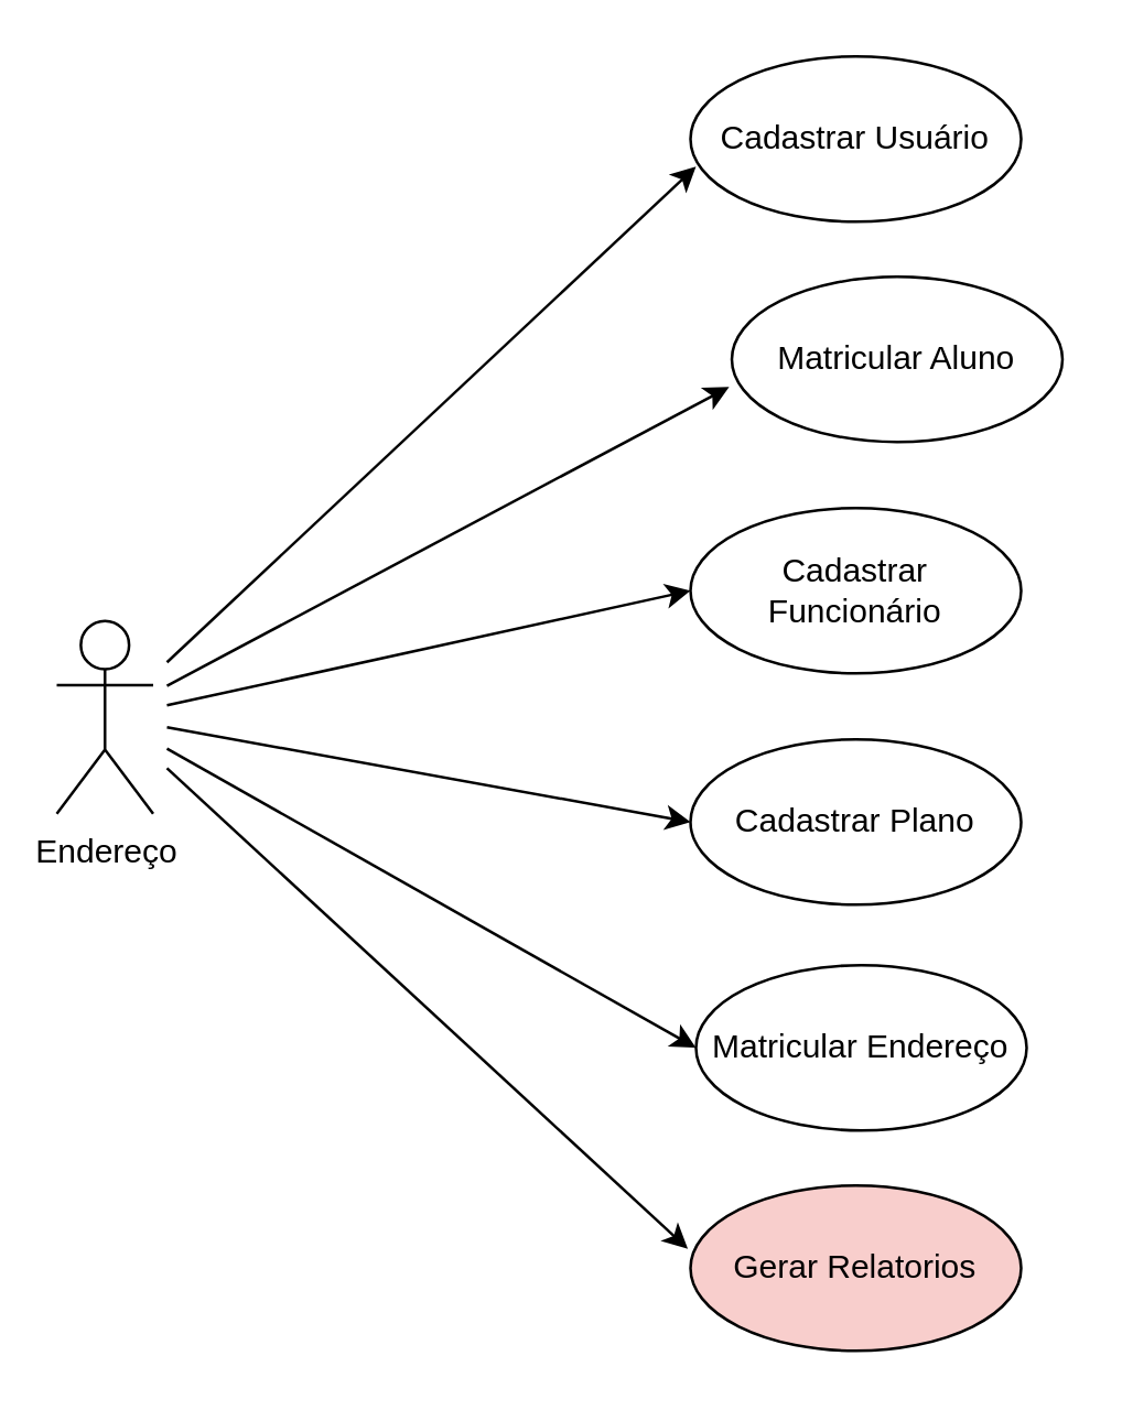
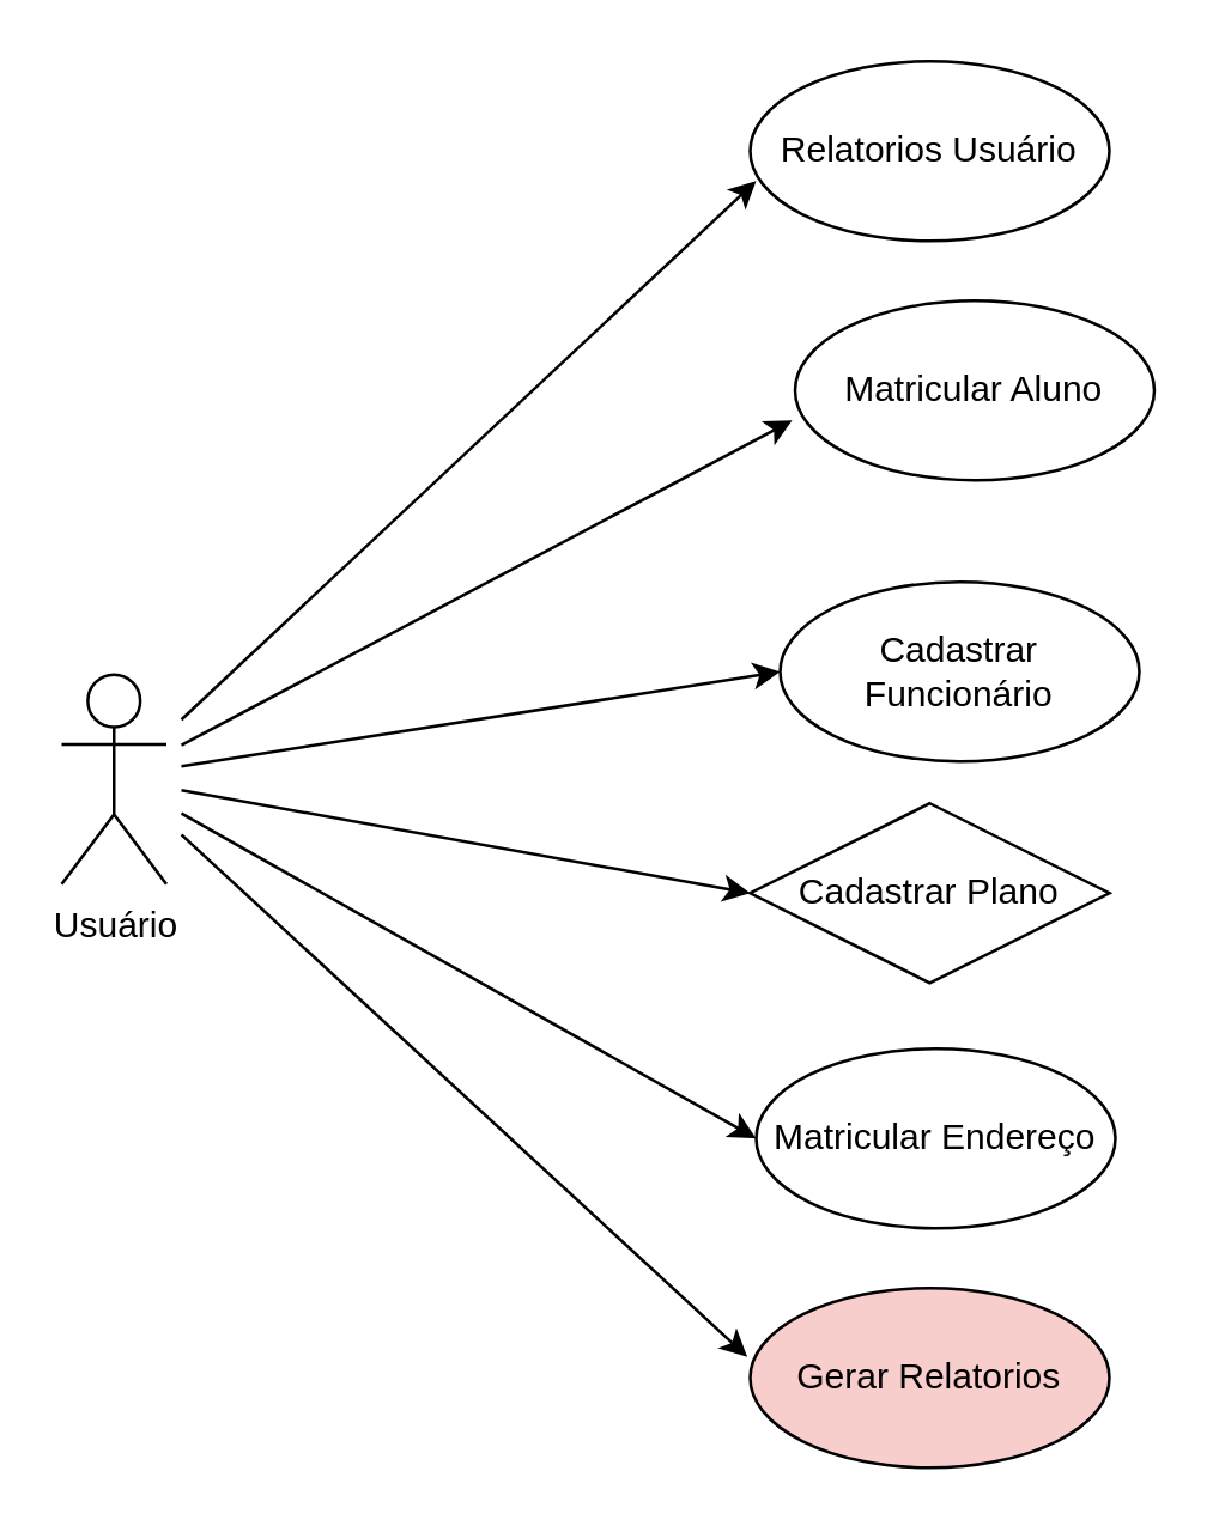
  <mxCell id="0" />
  <mxCell id="1" parent="0" />
  <mxCell id="2" style="rounded=0;orthogonalLoop=1;jettySize=auto;html=1;entryX=0;entryY=0.5;entryDx=0;entryDy=0;" edge="1" parent="1" target="8"><mxGeometry relative="1" as="geometry"><mxPoint x="60" y="255.619" as="sourcePoint" /></mxGeometry></mxCell>
  <mxCell id="3" style="rounded=0;orthogonalLoop=1;jettySize=auto;html=1;entryX=0;entryY=0.5;entryDx=0;entryDy=0;" edge="1" parent="1" target="9"><mxGeometry relative="1" as="geometry"><mxPoint x="60" y="263.619" as="sourcePoint" /></mxGeometry></mxCell>
  <mxCell id="4" style="rounded=0;orthogonalLoop=1;jettySize=auto;html=1;entryX=0;entryY=0.5;entryDx=0;entryDy=0;" edge="1" parent="1" target="10"><mxGeometry relative="1" as="geometry"><mxPoint x="60" y="271.321" as="sourcePoint" /></mxGeometry></mxCell>
  <mxCell id="5" value="Matricular Aluno" style="ellipse;whiteSpace=wrap;html=1;" vertex="1" parent="1"><mxGeometry x="265" y="100" width="120" height="60" as="geometry" /></mxCell>
  <mxCell id="6" value="Gerar Relatorios" style="ellipse;whiteSpace=wrap;html=1;fillColor=#f8cecc;" vertex="1" parent="1"><mxGeometry x="250" y="430" width="120" height="60" as="geometry" /></mxCell>
- <mxCell id="7" value="Cadastrar Usuário" style="ellipse;whiteSpace=wrap;html=1;" vertex="1" parent="1"><mxGeometry x="250" y="20" width="120" height="60" as="geometry" /></mxCell>
- <mxCell id="8" value="Cadastrar Funcionário" style="ellipse;whiteSpace=wrap;html=1;" vertex="1" parent="1"><mxGeometry x="250" y="184" width="120" height="60" as="geometry" /></mxCell>
- <mxCell id="9" value="Cadastrar Plano" style="ellipse;whiteSpace=wrap;html=1;" vertex="1" parent="1"><mxGeometry x="250" y="268" width="120" height="60" as="geometry" /></mxCell>
+ <mxCell id="7" value="Relatorios Usuário" style="ellipse;whiteSpace=wrap;html=1;" vertex="1" parent="1"><mxGeometry x="250" y="20" width="120" height="60" as="geometry" /></mxCell>
+ <mxCell id="8" value="Cadastrar Funcionário" style="ellipse;whiteSpace=wrap;html=1;" vertex="1" parent="1"><mxGeometry x="260" y="194" width="120" height="60" as="geometry" /></mxCell>
+ <mxCell id="9" value="Cadastrar Plano" style="rhombus;whiteSpace=wrap;html=1;" vertex="1" parent="1"><mxGeometry x="250" y="268" width="120" height="60" as="geometry" /></mxCell>
  <mxCell id="10" value="Matricular Endereço" style="ellipse;whiteSpace=wrap;html=1;" vertex="1" parent="1"><mxGeometry x="252" y="350" width="120" height="60" as="geometry" /></mxCell>
  <mxCell id="11" style="rounded=0;orthogonalLoop=1;jettySize=auto;html=1;entryX=0.025;entryY=0.8;entryDx=0;entryDy=0;entryPerimeter=0;" edge="1" parent="1"><mxGeometry relative="1" as="geometry"><mxPoint x="60" y="240" as="sourcePoint" /><mxPoint x="252" y="60" as="targetPoint" /></mxGeometry></mxCell>
  <mxCell id="12" style="rounded=0;orthogonalLoop=1;jettySize=auto;html=1;entryX=-0.008;entryY=0.667;entryDx=0;entryDy=0;entryPerimeter=0;" edge="1" parent="1" target="5"><mxGeometry relative="1" as="geometry"><mxPoint x="60" y="248.521" as="sourcePoint" /></mxGeometry></mxCell>
  <mxCell id="13" style="rounded=0;orthogonalLoop=1;jettySize=auto;html=1;entryX=-0.008;entryY=0.383;entryDx=0;entryDy=0;entryPerimeter=0;" edge="1" parent="1" target="6"><mxGeometry relative="1" as="geometry"><mxPoint x="60" y="278.463" as="sourcePoint" /></mxGeometry></mxCell>
- <mxCell id="14" value="Endereço" style="shape=umlActor;verticalLabelPosition=bottom;verticalAlign=top;html=1;outlineConnect=0;" vertex="1" parent="1"><mxGeometry x="20" y="225" width="35" height="70" as="geometry" /></mxCell>
+ <mxCell id="14" value="Usuário" style="shape=umlActor;verticalLabelPosition=bottom;verticalAlign=top;html=1;outlineConnect=0;" vertex="1" parent="1"><mxGeometry x="20" y="225" width="35" height="70" as="geometry" /></mxCell>
